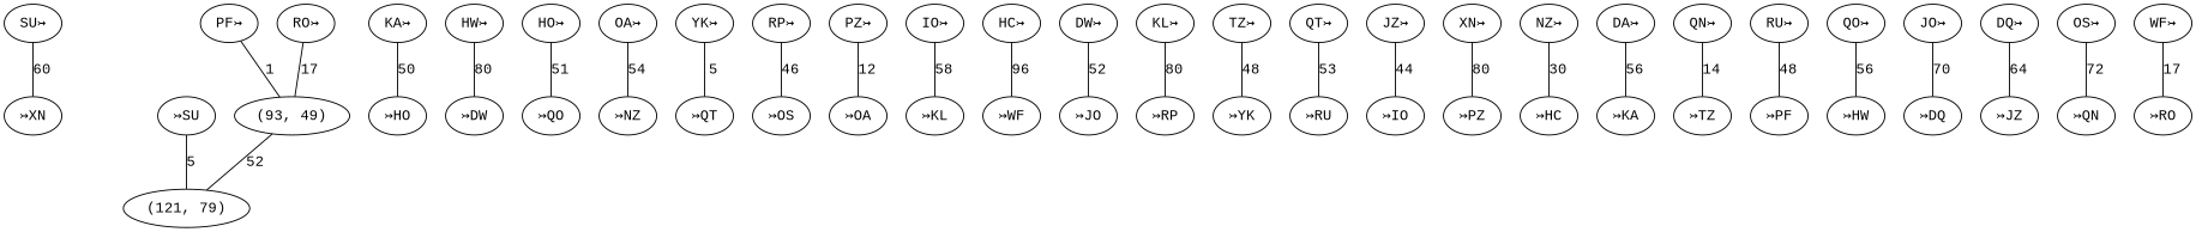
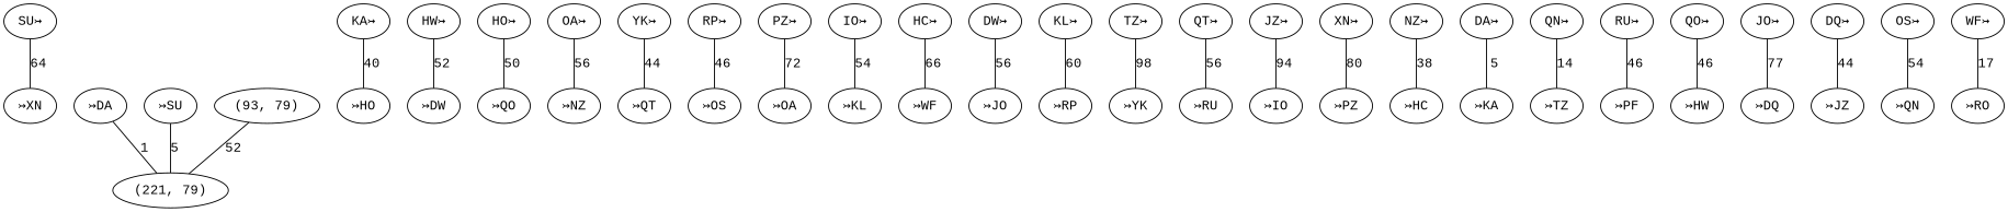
  graph {
    fontname="Liberation Mono"
    node [fontname="Liberation Mono"]
    edge [fontname="Liberation Mono"]
    n1 [label="↣XN"]
-   n3 [label="(121, 79)"]
+   n2 [label="↣DA"]
+   n3 [label="(221, 79)"]
    n4 [label="↣HO"]
    n5 [label="↣SU"]
    n6 [label="↣DW"]
    n7 [label="↣QO"]
    n8 [label="↣NZ"]
    n9 [label="↣QT"]
    n10 [label="↣OS"]
    n11 [label="↣OA"]
    n12 [label="↣KL"]
    n13 [label="OA↣"]
    n14 [label="↣WF"]
    n15 [label="↣JO"]
    n16 [label="HC↣"]
    n17 [label="↣RP"]
    n18 [label="↣YK"]
    n19 [label="YK↣"]
    n20 [label="↣RU"]
    n21 [label="↣IO"]
    n22 [label="↣PZ"]
    n23 [label="NZ↣"]
    n24 [label="↣HC"]
    n25 [label="DA↣"]
    n26 [label="↣KA"]
    n27 [label="QT↣"]
    n28 [label="QN↣"]
    n29 [label="↣TZ"]
    n30 [label="RU↣"]
    n31 [label="↣PF"]
    n32 [label="↣HW"]
    n33 [label="↣DQ"]
    n34 [label="XN↣"]
    n35 [label="QO↣"]
    n36 [label="IO↣"]
    n37 [label="KL↣"]
    n38 [label="KA↣"]
-   n39 [label="(93, 49)"]
+   n39 [label="(93, 79)"]
    n40 [label="HO↣"]
    n41 [label="DQ↣"]
    n42 [label="↣JZ"]
    n43 [label="DW↣"]
    n44 [label="SU↣"]
    n45 [label="JO↣"]
    n46 [label="↣QN"]
    n47 [label="RP↣"]
    n48 [label="↣RO"]
    n49 [label="TZ↣"]
    n50 [label="OS↣"]
    n51 [label="JZ↣"]
-   n52 [label="PF↣"]
    n53 [label="PZ↣"]
    n54 [label="WF↣"]
    n55 [label="HW↣"]
-   n56 [label="RO↣"]
+   n2 -- n3 [label=1]
    n5 -- n3 [label=5]
-   n13 -- n8 [label=54]
-   n16 -- n14 [label=96]
-   n19 -- n9 [label=5]
-   n23 -- n24 [label=30]
-   n25 -- n26 [label=56]
-   n27 -- n20 [label=53]
+   n13 -- n8 [label=56]
+   n16 -- n14 [label=66]
+   n19 -- n9 [label=44]
+   n23 -- n24 [label=38]
+   n25 -- n26 [label=5]
+   n27 -- n20 [label=56]
    n28 -- n29 [label=14]
-   n30 -- n31 [label=48]
+   n30 -- n31 [label=46]
    n34 -- n22 [label=80]
-   n35 -- n32 [label=56]
-   n36 -- n12 [label=58]
-   n37 -- n17 [label=80]
-   n38 -- n4 [label=50]
+   n35 -- n32 [label=46]
+   n36 -- n12 [label=54]
+   n37 -- n17 [label=60]
+   n38 -- n4 [label=40]
    n39 -- n3 [label=52]
-   n40 -- n7 [label=51]
-   n41 -- n42 [label=64]
-   n43 -- n15 [label=52]
-   n44 -- n1 [label=60]
-   n45 -- n33 [label=70]
+   n40 -- n7 [label=50]
+   n41 -- n42 [label=44]
+   n43 -- n15 [label=56]
+   n44 -- n1 [label=64]
+   n45 -- n33 [label=77]
    n47 -- n10 [label=46]
-   n49 -- n18 [label=48]
-   n50 -- n46 [label=72]
-   n51 -- n21 [label=44]
-   n52 -- n39 [label=1]
-   n53 -- n11 [label=12]
+   n49 -- n18 [label=98]
+   n50 -- n46 [label=54]
+   n51 -- n21 [label=94]
+   n53 -- n11 [label=72]
    n54 -- n48 [label=17]
-   n55 -- n6 [label=80]
-   n56 -- n39 [label=17]
+   n55 -- n6 [label=52]
  }
